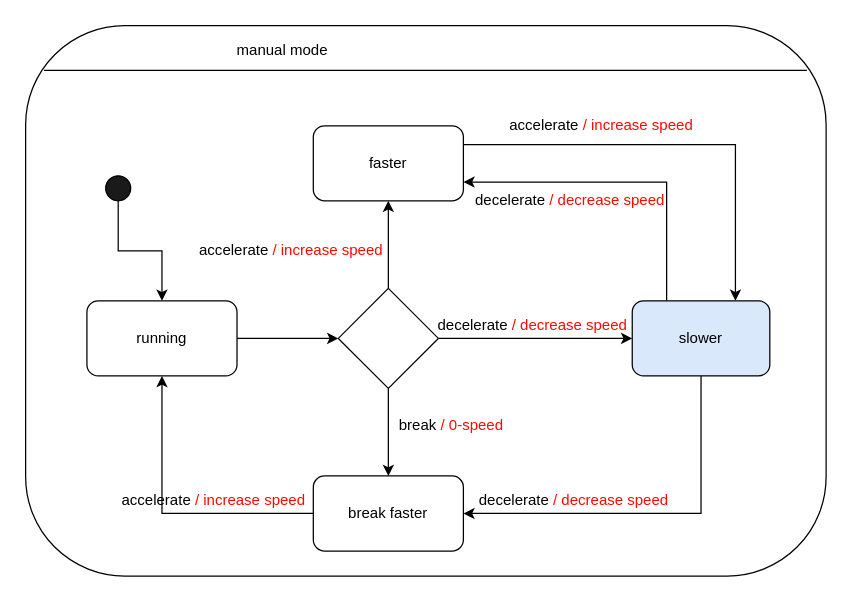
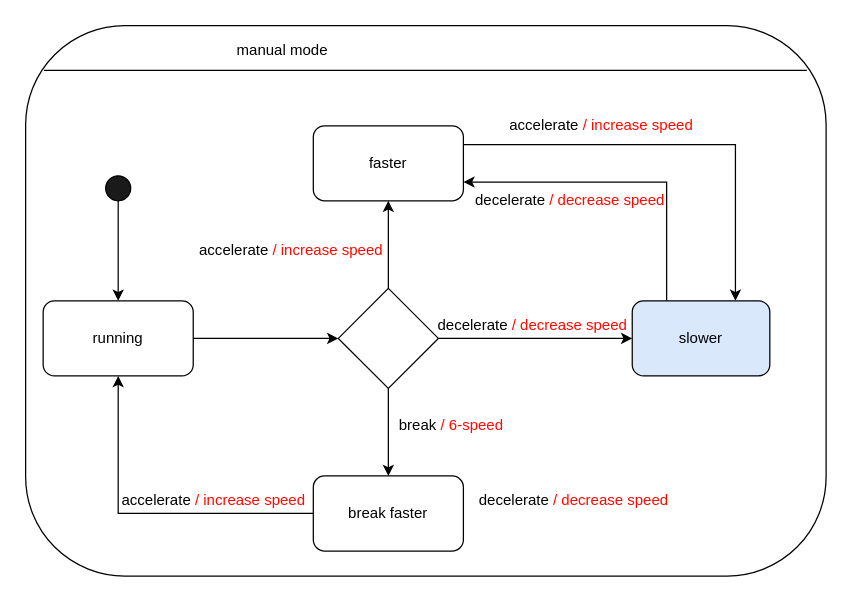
  <mxCell id="0" />
  <mxCell id="1" parent="0" />
  <mxCell id="2" value="" style="rounded=1;whiteSpace=wrap;html=1;arcSize=18;" parent="1" vertex="1"><mxGeometry x="20" y="20" width="640" height="440" as="geometry" /></mxCell>
  <mxCell id="3" style="edgeStyle=orthogonalEdgeStyle;rounded=0;orthogonalLoop=1;jettySize=auto;html=1;exitX=1;exitY=0.5;exitDx=0;exitDy=0;entryX=0.5;entryY=0;entryDx=0;entryDy=0;" edge="1" parent="1" source="4" target="6"><mxGeometry relative="1" as="geometry" /></mxCell>
  <mxCell id="4" value="" style="ellipse;whiteSpace=wrap;html=1;aspect=fixed;fillColor=#1A1A1A;direction=south;" parent="1" vertex="1"><mxGeometry x="84" y="140" width="20" height="20" as="geometry" /></mxCell>
  <mxCell id="5" value="" style="edgeStyle=orthogonalEdgeStyle;rounded=0;orthogonalLoop=1;jettySize=auto;html=1;" parent="1" source="6" target="17" edge="1"><mxGeometry relative="1" as="geometry" /></mxCell>
- <mxCell id="6" value="running" style="rounded=1;whiteSpace=wrap;html=1;direction=east;" parent="1" vertex="1"><mxGeometry x="69" y="240" width="120" height="60" as="geometry" /></mxCell>
+ <mxCell id="6" value="running" style="rounded=1;whiteSpace=wrap;html=1;direction=east;" parent="1" vertex="1"><mxGeometry x="34" y="240" width="120" height="60" as="geometry" /></mxCell>
  <mxCell id="7" style="edgeStyle=orthogonalEdgeStyle;rounded=0;orthogonalLoop=1;jettySize=auto;html=1;exitX=0;exitY=0.5;exitDx=0;exitDy=0;" parent="1" source="8" target="6" edge="1"><mxGeometry relative="1" as="geometry" /></mxCell>
  <mxCell id="8" value="break faster" style="rounded=1;whiteSpace=wrap;html=1;direction=east;" parent="1" vertex="1"><mxGeometry x="250" y="380" width="120" height="60" as="geometry" /></mxCell>
  <mxCell id="9" style="edgeStyle=orthogonalEdgeStyle;rounded=0;orthogonalLoop=1;jettySize=auto;html=1;exitX=0.25;exitY=0;exitDx=0;exitDy=0;entryX=1;entryY=0.75;entryDx=0;entryDy=0;" parent="1" source="11" target="13" edge="1"><mxGeometry relative="1" as="geometry" /></mxCell>
- <mxCell id="10" style="edgeStyle=orthogonalEdgeStyle;rounded=0;orthogonalLoop=1;jettySize=auto;html=1;exitX=0.5;exitY=1;exitDx=0;exitDy=0;entryX=1;entryY=0.5;entryDx=0;entryDy=0;" edge="1" parent="1" source="11" target="8"><mxGeometry relative="1" as="geometry"><Array as="points"><mxPoint x="560" y="410" /></Array></mxGeometry></mxCell>
  <mxCell id="11" value="slower" style="rounded=1;whiteSpace=wrap;html=1;direction=east;fillColor=#dae8fc;" parent="1" vertex="1"><mxGeometry x="505" y="240" width="110" height="60" as="geometry" /></mxCell>
  <mxCell id="12" style="edgeStyle=orthogonalEdgeStyle;rounded=0;orthogonalLoop=1;jettySize=auto;html=1;exitX=1;exitY=0.25;exitDx=0;exitDy=0;entryX=0.75;entryY=0;entryDx=0;entryDy=0;" parent="1" source="13" target="11" edge="1"><mxGeometry relative="1" as="geometry" /></mxCell>
  <mxCell id="13" value="faster" style="rounded=1;whiteSpace=wrap;html=1;direction=east;" parent="1" vertex="1"><mxGeometry x="250" y="100" width="120" height="60" as="geometry" /></mxCell>
  <mxCell id="14" value="" style="edgeStyle=orthogonalEdgeStyle;rounded=0;orthogonalLoop=1;jettySize=auto;html=1;entryX=0;entryY=0.5;entryDx=0;entryDy=0;" parent="1" source="17" target="11" edge="1"><mxGeometry relative="1" as="geometry"><mxPoint x="430" y="270" as="targetPoint" /></mxGeometry></mxCell>
  <mxCell id="15" value="" style="edgeStyle=orthogonalEdgeStyle;rounded=0;orthogonalLoop=1;jettySize=auto;html=1;" parent="1" source="17" target="13" edge="1"><mxGeometry relative="1" as="geometry" /></mxCell>
  <mxCell id="16" style="edgeStyle=orthogonalEdgeStyle;rounded=0;orthogonalLoop=1;jettySize=auto;html=1;exitX=0.5;exitY=1;exitDx=0;exitDy=0;entryX=0.5;entryY=0;entryDx=0;entryDy=0;" parent="1" source="17" target="8" edge="1"><mxGeometry relative="1" as="geometry" /></mxCell>
  <mxCell id="17" value="" style="rhombus;whiteSpace=wrap;html=1;" parent="1" vertex="1"><mxGeometry x="270" y="230" width="80" height="80" as="geometry" /></mxCell>
  <mxCell id="18" value="accelerate &lt;font color=&quot;#ff0800&quot;&gt;/ increase speed&lt;/font&gt;" style="text;html=1;align=center;verticalAlign=middle;resizable=0;points=[];autosize=1;" parent="1" vertex="1"><mxGeometry x="152" y="190" width="160" height="20" as="geometry" /></mxCell>
  <mxCell id="19" value="decelerate &lt;font color=&quot;#ff0800&quot;&gt;/ decrease speed&lt;/font&gt;" style="text;html=1;align=center;verticalAlign=middle;resizable=0;points=[];autosize=1;" parent="1" vertex="1"><mxGeometry x="370" y="150" width="170" height="20" as="geometry" /></mxCell>
  <mxCell id="20" value="accelerate &lt;font color=&quot;#ff0800&quot;&gt;/ increase speed&lt;/font&gt;" style="text;html=1;align=center;verticalAlign=middle;resizable=0;points=[];autosize=1;" parent="1" vertex="1"><mxGeometry x="400" y="90" width="160" height="20" as="geometry" /></mxCell>
  <mxCell id="21" value="decelerate &lt;font color=&quot;#ff0800&quot;&gt;/ decrease speed&lt;/font&gt;" style="text;html=1;align=center;verticalAlign=middle;resizable=0;points=[];autosize=1;" parent="1" vertex="1"><mxGeometry x="340" y="250" width="170" height="20" as="geometry" /></mxCell>
  <mxCell id="22" value="accelerate &lt;font color=&quot;#ff0800&quot;&gt;/ increase speed&lt;/font&gt;" style="text;html=1;align=center;verticalAlign=middle;resizable=0;points=[];autosize=1;" parent="1" vertex="1"><mxGeometry x="90" y="389.86" width="160" height="20" as="geometry" /></mxCell>
- <mxCell id="23" value="break&amp;nbsp;&lt;font color=&quot;#ff0800&quot;&gt;/ 0-speed&lt;/font&gt;" style="text;html=1;align=center;verticalAlign=middle;resizable=0;points=[];autosize=1;" parent="1" vertex="1"><mxGeometry x="310" y="330" width="100" height="20" as="geometry" /></mxCell>
+ <mxCell id="23" value="break&amp;nbsp;&lt;font color=&quot;#ff0800&quot;&gt;/ 6-speed&lt;/font&gt;" style="text;html=1;align=center;verticalAlign=middle;resizable=0;points=[];autosize=1;" parent="1" vertex="1"><mxGeometry x="310" y="330" width="100" height="20" as="geometry" /></mxCell>
  <mxCell id="24" value="" style="endArrow=none;html=1;entryX=0.976;entryY=0.081;entryDx=0;entryDy=0;entryPerimeter=0;exitX=0.023;exitY=0.081;exitDx=0;exitDy=0;exitPerimeter=0;" parent="1" source="2" target="2" edge="1"><mxGeometry width="50" height="50" relative="1" as="geometry"><mxPoint x="50" y="59" as="sourcePoint" /><mxPoint x="648" y="59" as="targetPoint" /></mxGeometry></mxCell>
  <mxCell id="25" value="manual mode" style="text;html=1;align=center;verticalAlign=middle;resizable=0;points=[];autosize=1;" parent="1" vertex="1"><mxGeometry x="180" y="30" width="90" height="20" as="geometry" /></mxCell>
  <mxCell id="26" value="decelerate &lt;font color=&quot;#ff0800&quot;&gt;/ decrease speed&lt;/font&gt;" style="text;html=1;align=center;verticalAlign=middle;resizable=0;points=[];autosize=1;" vertex="1" parent="1"><mxGeometry x="373" y="389.86" width="170" height="20" as="geometry" /></mxCell>
